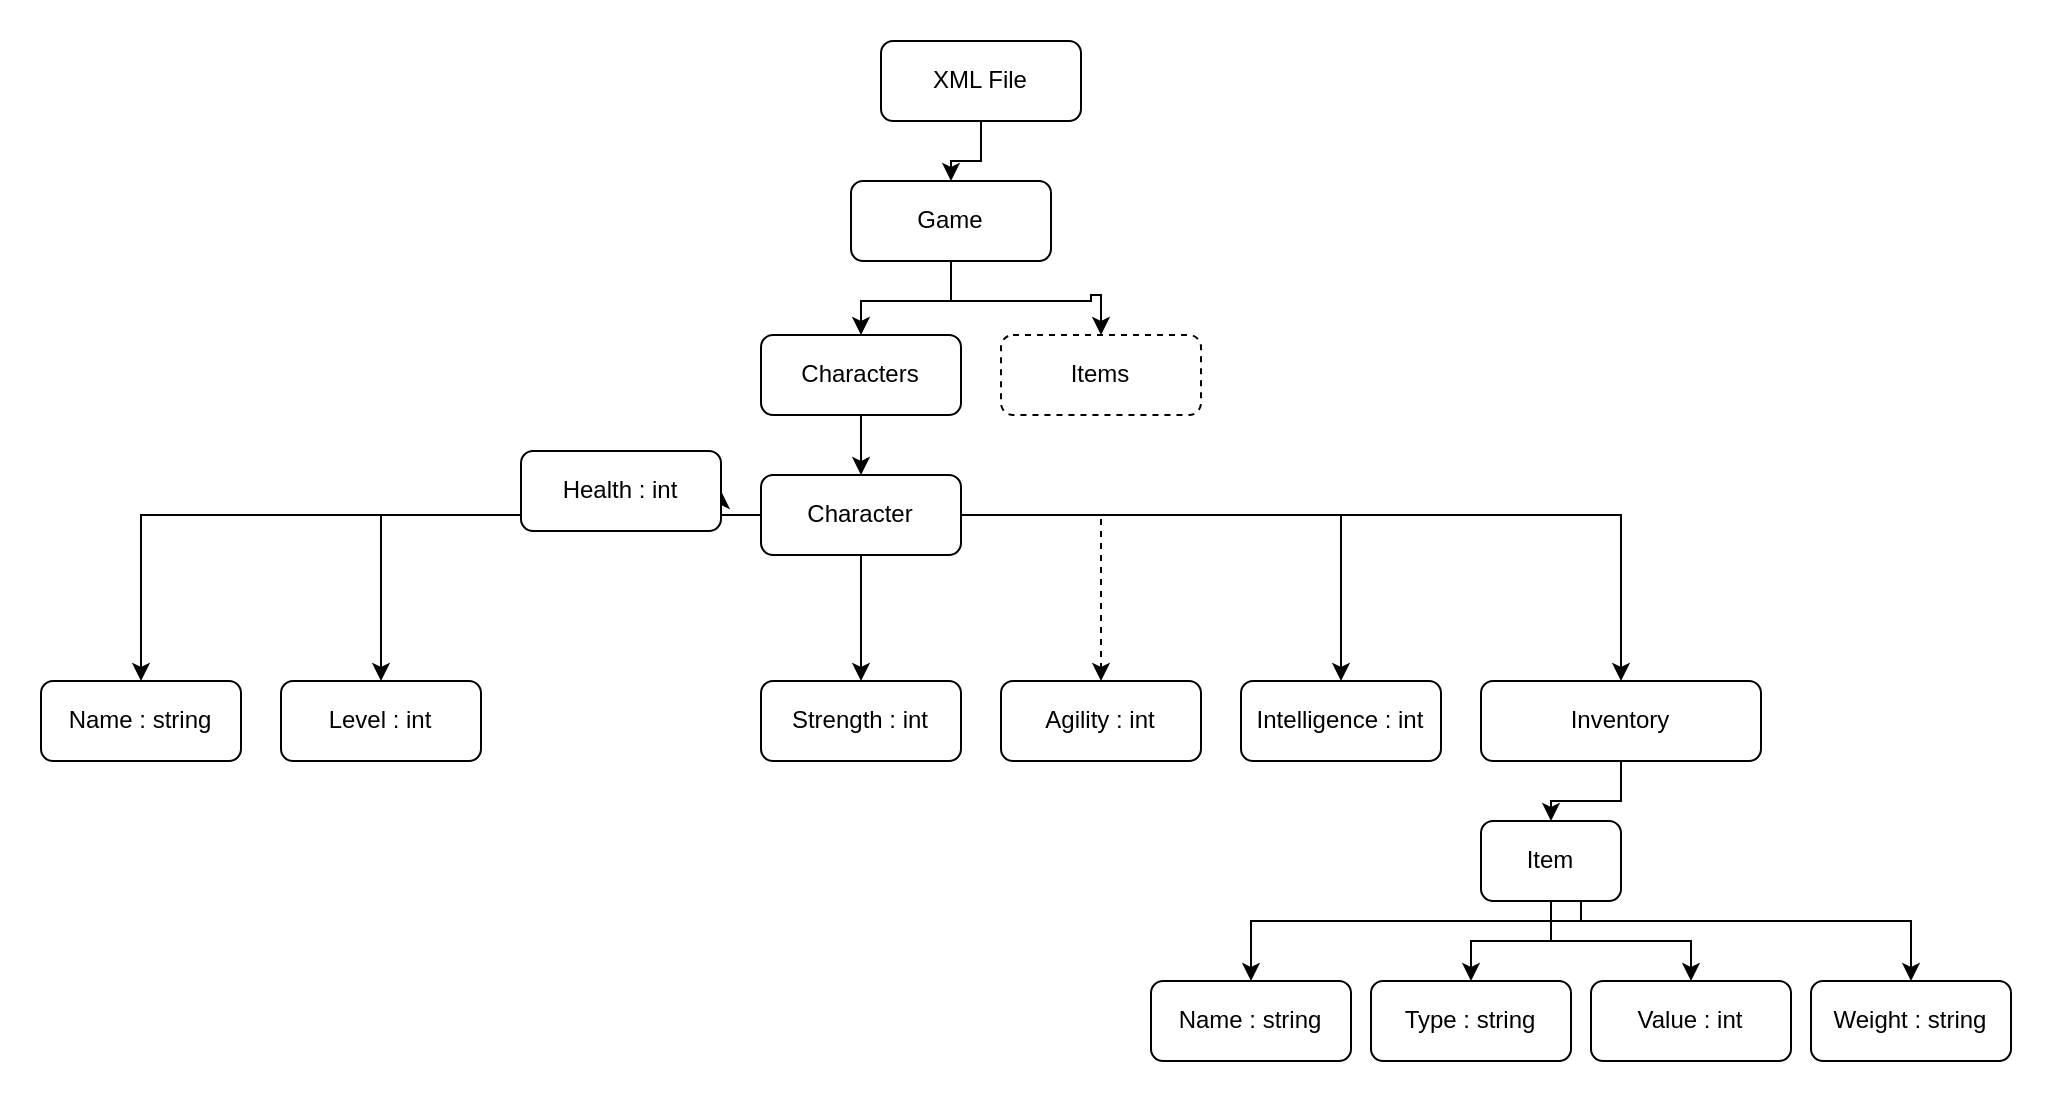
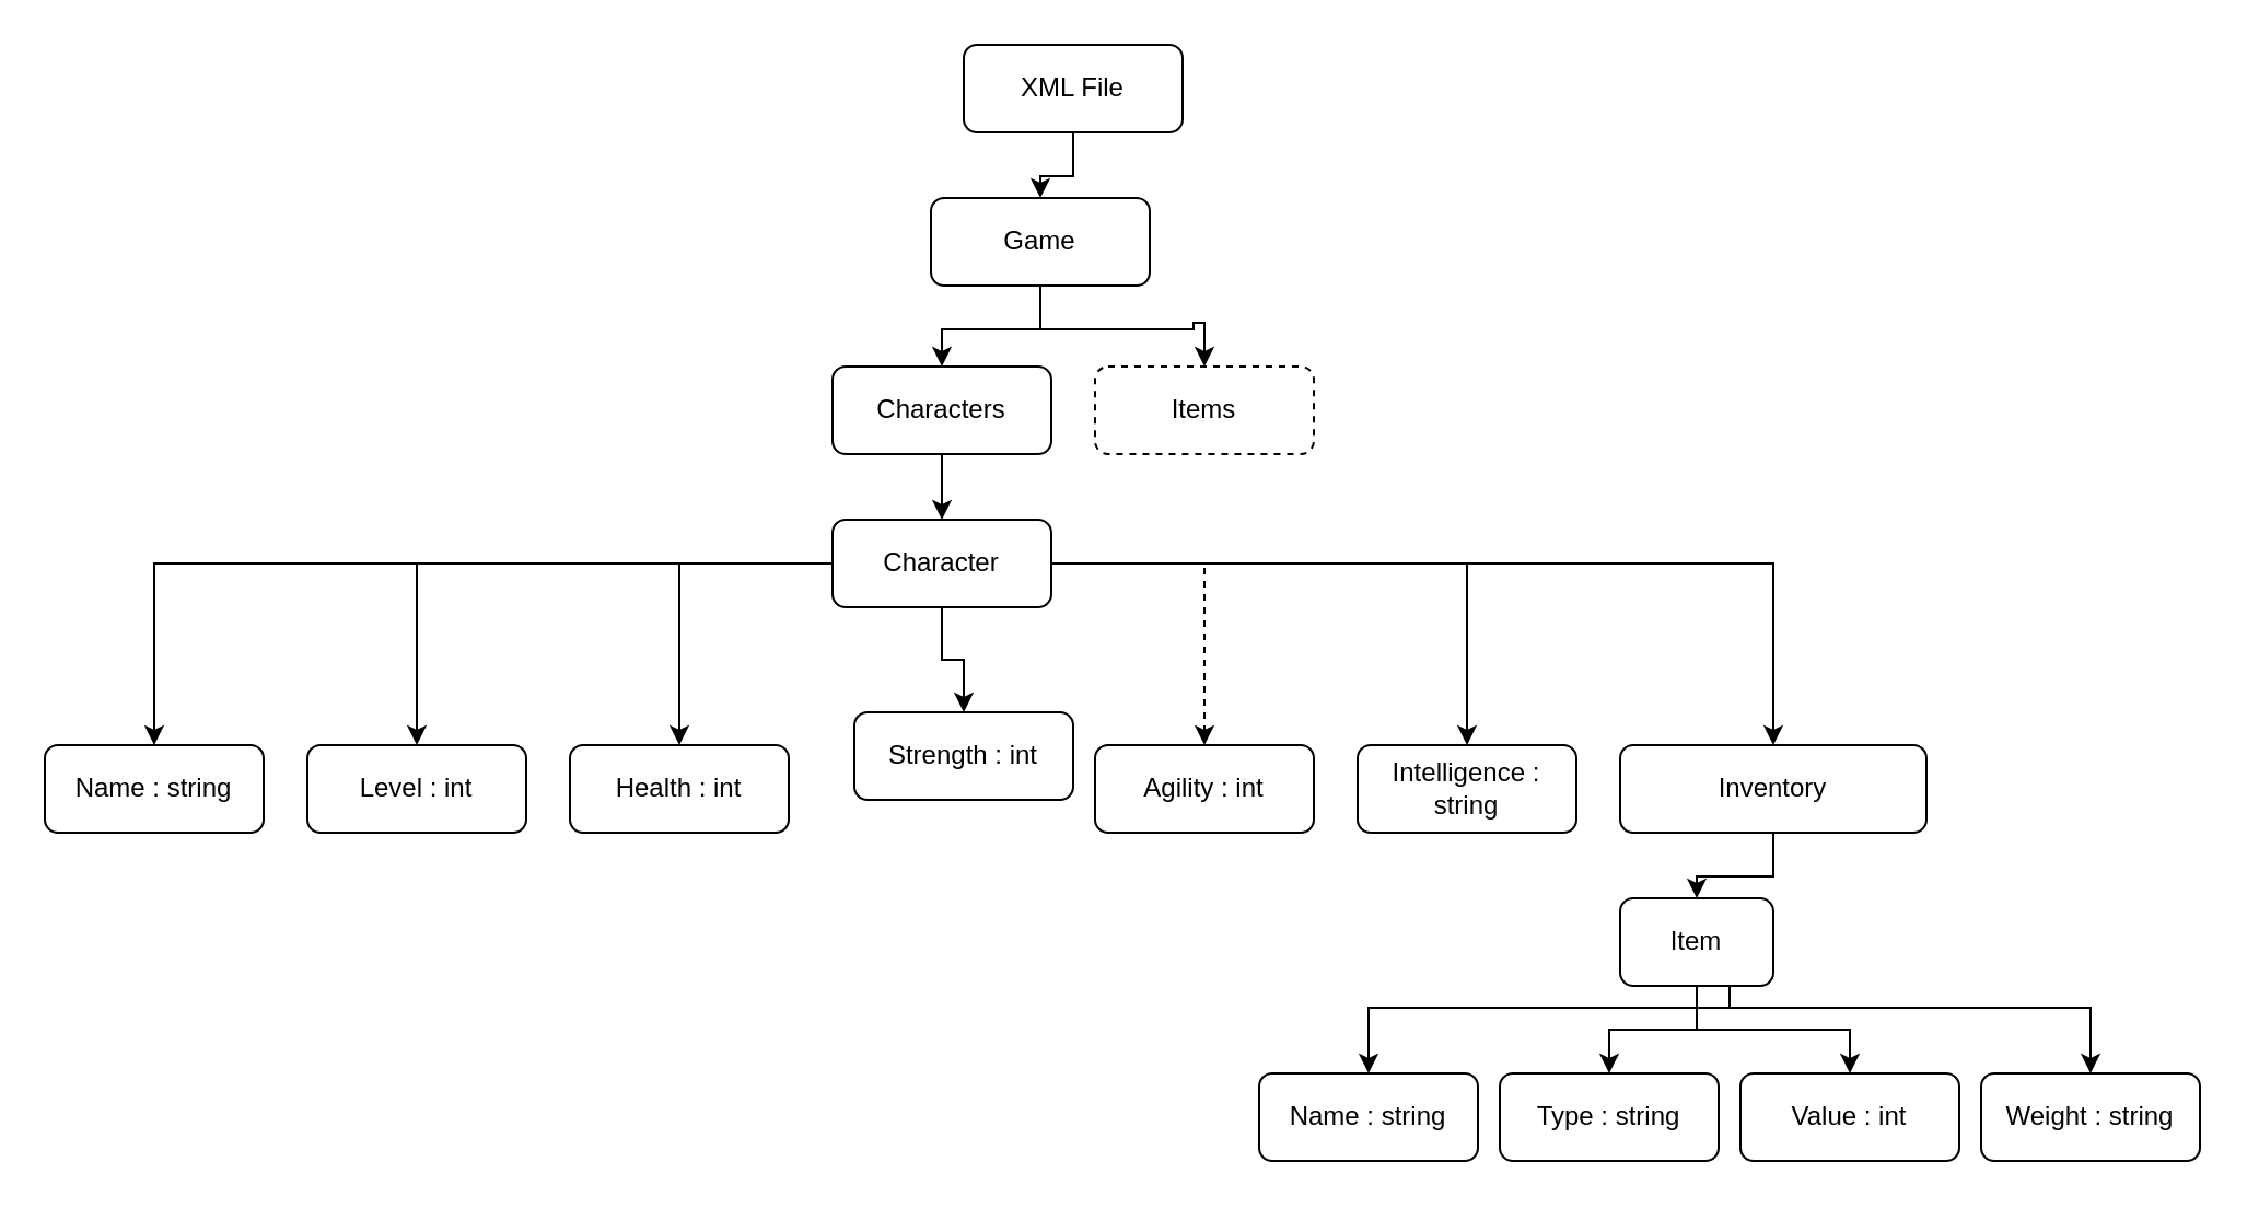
  <mxCell id="0" />
  <mxCell id="1" parent="0" />
  <mxCell id="2" style="edgeStyle=orthogonalEdgeStyle;rounded=0;orthogonalLoop=1;jettySize=auto;html=1;" edge="1" parent="1" source="3" target="6"><mxGeometry relative="1" as="geometry" /></mxCell>
  <mxCell id="3" value="XML File" style="rounded=1;whiteSpace=wrap;html=1;" parent="1" vertex="1"><mxGeometry x="440" y="20" width="100" height="40" as="geometry" /></mxCell>
  <mxCell id="4" style="edgeStyle=orthogonalEdgeStyle;rounded=0;orthogonalLoop=1;jettySize=auto;html=1;" edge="1" parent="1" source="6" target="8"><mxGeometry relative="1" as="geometry" /></mxCell>
  <mxCell id="5" style="edgeStyle=orthogonalEdgeStyle;rounded=0;orthogonalLoop=1;jettySize=auto;html=1;" edge="1" parent="1" source="6" target="34"><mxGeometry relative="1" as="geometry" /></mxCell>
  <mxCell id="6" value="Game" style="rounded=1;whiteSpace=wrap;html=1;" parent="1" vertex="1"><mxGeometry x="425" y="90" width="100" height="40" as="geometry" /></mxCell>
  <mxCell id="7" style="edgeStyle=orthogonalEdgeStyle;rounded=0;orthogonalLoop=1;jettySize=auto;html=1;entryX=0.5;entryY=0;entryDx=0;entryDy=0;" edge="1" parent="1" source="8" target="16"><mxGeometry relative="1" as="geometry" /></mxCell>
  <mxCell id="8" value="Characters" style="rounded=1;whiteSpace=wrap;html=1;" parent="1" vertex="1"><mxGeometry x="380" y="167" width="100" height="40" as="geometry" /></mxCell>
  <mxCell id="9" style="edgeStyle=orthogonalEdgeStyle;rounded=0;orthogonalLoop=1;jettySize=auto;html=1;" edge="1" parent="1" source="16" target="20"><mxGeometry relative="1" as="geometry" /></mxCell>
  <mxCell id="10" style="edgeStyle=orthogonalEdgeStyle;rounded=0;orthogonalLoop=1;jettySize=auto;html=1;" edge="1" parent="1" source="16" target="19"><mxGeometry relative="1" as="geometry" /></mxCell>
  <mxCell id="11" style="edgeStyle=orthogonalEdgeStyle;rounded=0;orthogonalLoop=1;jettySize=auto;html=1;" edge="1" parent="1" source="16" target="18"><mxGeometry relative="1" as="geometry" /></mxCell>
  <mxCell id="12" style="edgeStyle=orthogonalEdgeStyle;rounded=0;orthogonalLoop=1;jettySize=auto;html=1;" edge="1" parent="1" source="16" target="17"><mxGeometry relative="1" as="geometry" /></mxCell>
  <mxCell id="13" style="edgeStyle=orthogonalEdgeStyle;rounded=0;orthogonalLoop=1;jettySize=auto;html=1;dashed=1;" edge="1" parent="1" source="16" target="21"><mxGeometry relative="1" as="geometry" /></mxCell>
  <mxCell id="14" style="edgeStyle=orthogonalEdgeStyle;rounded=0;orthogonalLoop=1;jettySize=auto;html=1;" edge="1" parent="1" source="16" target="22"><mxGeometry relative="1" as="geometry" /></mxCell>
  <mxCell id="15" style="edgeStyle=orthogonalEdgeStyle;rounded=0;orthogonalLoop=1;jettySize=auto;html=1;entryX=0.5;entryY=0;entryDx=0;entryDy=0;" edge="1" parent="1" source="16" target="24"><mxGeometry relative="1" as="geometry" /></mxCell>
  <mxCell id="16" value="Character" style="rounded=1;whiteSpace=wrap;html=1;" parent="1" vertex="1"><mxGeometry x="380" y="237" width="100" height="40" as="geometry" /></mxCell>
  <mxCell id="17" value="Name : string" style="rounded=1;whiteSpace=wrap;html=1;" parent="1" vertex="1"><mxGeometry x="20" y="340" width="100" height="40" as="geometry" /></mxCell>
  <mxCell id="18" value="Level : int" style="rounded=1;whiteSpace=wrap;html=1;" parent="1" vertex="1"><mxGeometry x="140" y="340" width="100" height="40" as="geometry" /></mxCell>
- <mxCell id="19" value="Health : int" style="rounded=1;whiteSpace=wrap;html=1;" parent="1" vertex="1"><mxGeometry x="260" y="225" width="100" height="40" as="geometry" /></mxCell>
- <mxCell id="20" value="Strength : int" style="rounded=1;whiteSpace=wrap;html=1;" parent="1" vertex="1"><mxGeometry x="380" y="340" width="100" height="40" as="geometry" /></mxCell>
+ <mxCell id="19" value="Health : int" style="rounded=1;whiteSpace=wrap;html=1;" parent="1" vertex="1"><mxGeometry x="260" y="340" width="100" height="40" as="geometry" /></mxCell>
+ <mxCell id="20" value="Strength : int" style="rounded=1;whiteSpace=wrap;html=1;" parent="1" vertex="1"><mxGeometry x="390" y="325" width="100" height="40" as="geometry" /></mxCell>
  <mxCell id="21" value="Agility : int" style="rounded=1;whiteSpace=wrap;html=1;" parent="1" vertex="1"><mxGeometry x="500" y="340" width="100" height="40" as="geometry" /></mxCell>
- <mxCell id="22" value="Intelligence : int" style="rounded=1;whiteSpace=wrap;html=1;" parent="1" vertex="1"><mxGeometry x="620" y="340" width="100" height="40" as="geometry" /></mxCell>
+ <mxCell id="22" value="Intelligence : string" style="rounded=1;whiteSpace=wrap;html=1;" parent="1" vertex="1"><mxGeometry x="620" y="340" width="100" height="40" as="geometry" /></mxCell>
  <mxCell id="23" style="edgeStyle=orthogonalEdgeStyle;rounded=0;orthogonalLoop=1;jettySize=auto;html=1;entryX=0.5;entryY=0;entryDx=0;entryDy=0;" edge="1" parent="1" source="24" target="29"><mxGeometry relative="1" as="geometry" /></mxCell>
  <mxCell id="24" value="Inventory" style="rounded=1;whiteSpace=wrap;html=1;" parent="1" vertex="1"><mxGeometry x="740" y="340" width="140" height="40" as="geometry" /></mxCell>
  <mxCell id="25" style="edgeStyle=orthogonalEdgeStyle;rounded=0;orthogonalLoop=1;jettySize=auto;html=1;" edge="1" parent="1" source="29" target="31"><mxGeometry relative="1" as="geometry" /></mxCell>
  <mxCell id="26" style="edgeStyle=orthogonalEdgeStyle;rounded=0;orthogonalLoop=1;jettySize=auto;html=1;entryX=0.5;entryY=0;entryDx=0;entryDy=0;" edge="1" parent="1" source="29" target="32"><mxGeometry relative="1" as="geometry" /></mxCell>
  <mxCell id="27" style="edgeStyle=orthogonalEdgeStyle;rounded=0;orthogonalLoop=1;jettySize=auto;html=1;" edge="1" parent="1" source="29" target="33"><mxGeometry relative="1" as="geometry"><Array as="points"><mxPoint x="790" y="460" /><mxPoint x="955" y="460" /></Array></mxGeometry></mxCell>
  <mxCell id="28" style="edgeStyle=orthogonalEdgeStyle;rounded=0;orthogonalLoop=1;jettySize=auto;html=1;" edge="1" parent="1" source="29" target="30"><mxGeometry relative="1" as="geometry"><Array as="points"><mxPoint x="790" y="460" /><mxPoint x="625" y="460" /></Array></mxGeometry></mxCell>
  <mxCell id="29" value="Item" style="rounded=1;whiteSpace=wrap;html=1;" parent="1" vertex="1"><mxGeometry x="740" y="410" width="70" height="40" as="geometry" /></mxCell>
  <mxCell id="30" value="Name : string" style="rounded=1;whiteSpace=wrap;html=1;" parent="1" vertex="1"><mxGeometry x="575" y="490" width="100" height="40" as="geometry" /></mxCell>
  <mxCell id="31" value="Type : string" style="rounded=1;whiteSpace=wrap;html=1;" parent="1" vertex="1"><mxGeometry x="685" y="490" width="100" height="40" as="geometry" /></mxCell>
  <mxCell id="32" value="Value : int" style="rounded=1;whiteSpace=wrap;html=1;" parent="1" vertex="1"><mxGeometry x="795" y="490" width="100" height="40" as="geometry" /></mxCell>
  <mxCell id="33" value="Weight : string" style="rounded=1;whiteSpace=wrap;html=1;" parent="1" vertex="1"><mxGeometry x="905" y="490" width="100" height="40" as="geometry" /></mxCell>
  <mxCell id="34" value="Items" style="rounded=1;whiteSpace=wrap;html=1;dashed=1;" parent="1" vertex="1"><mxGeometry x="500" y="167" width="100" height="40" as="geometry" /></mxCell>
